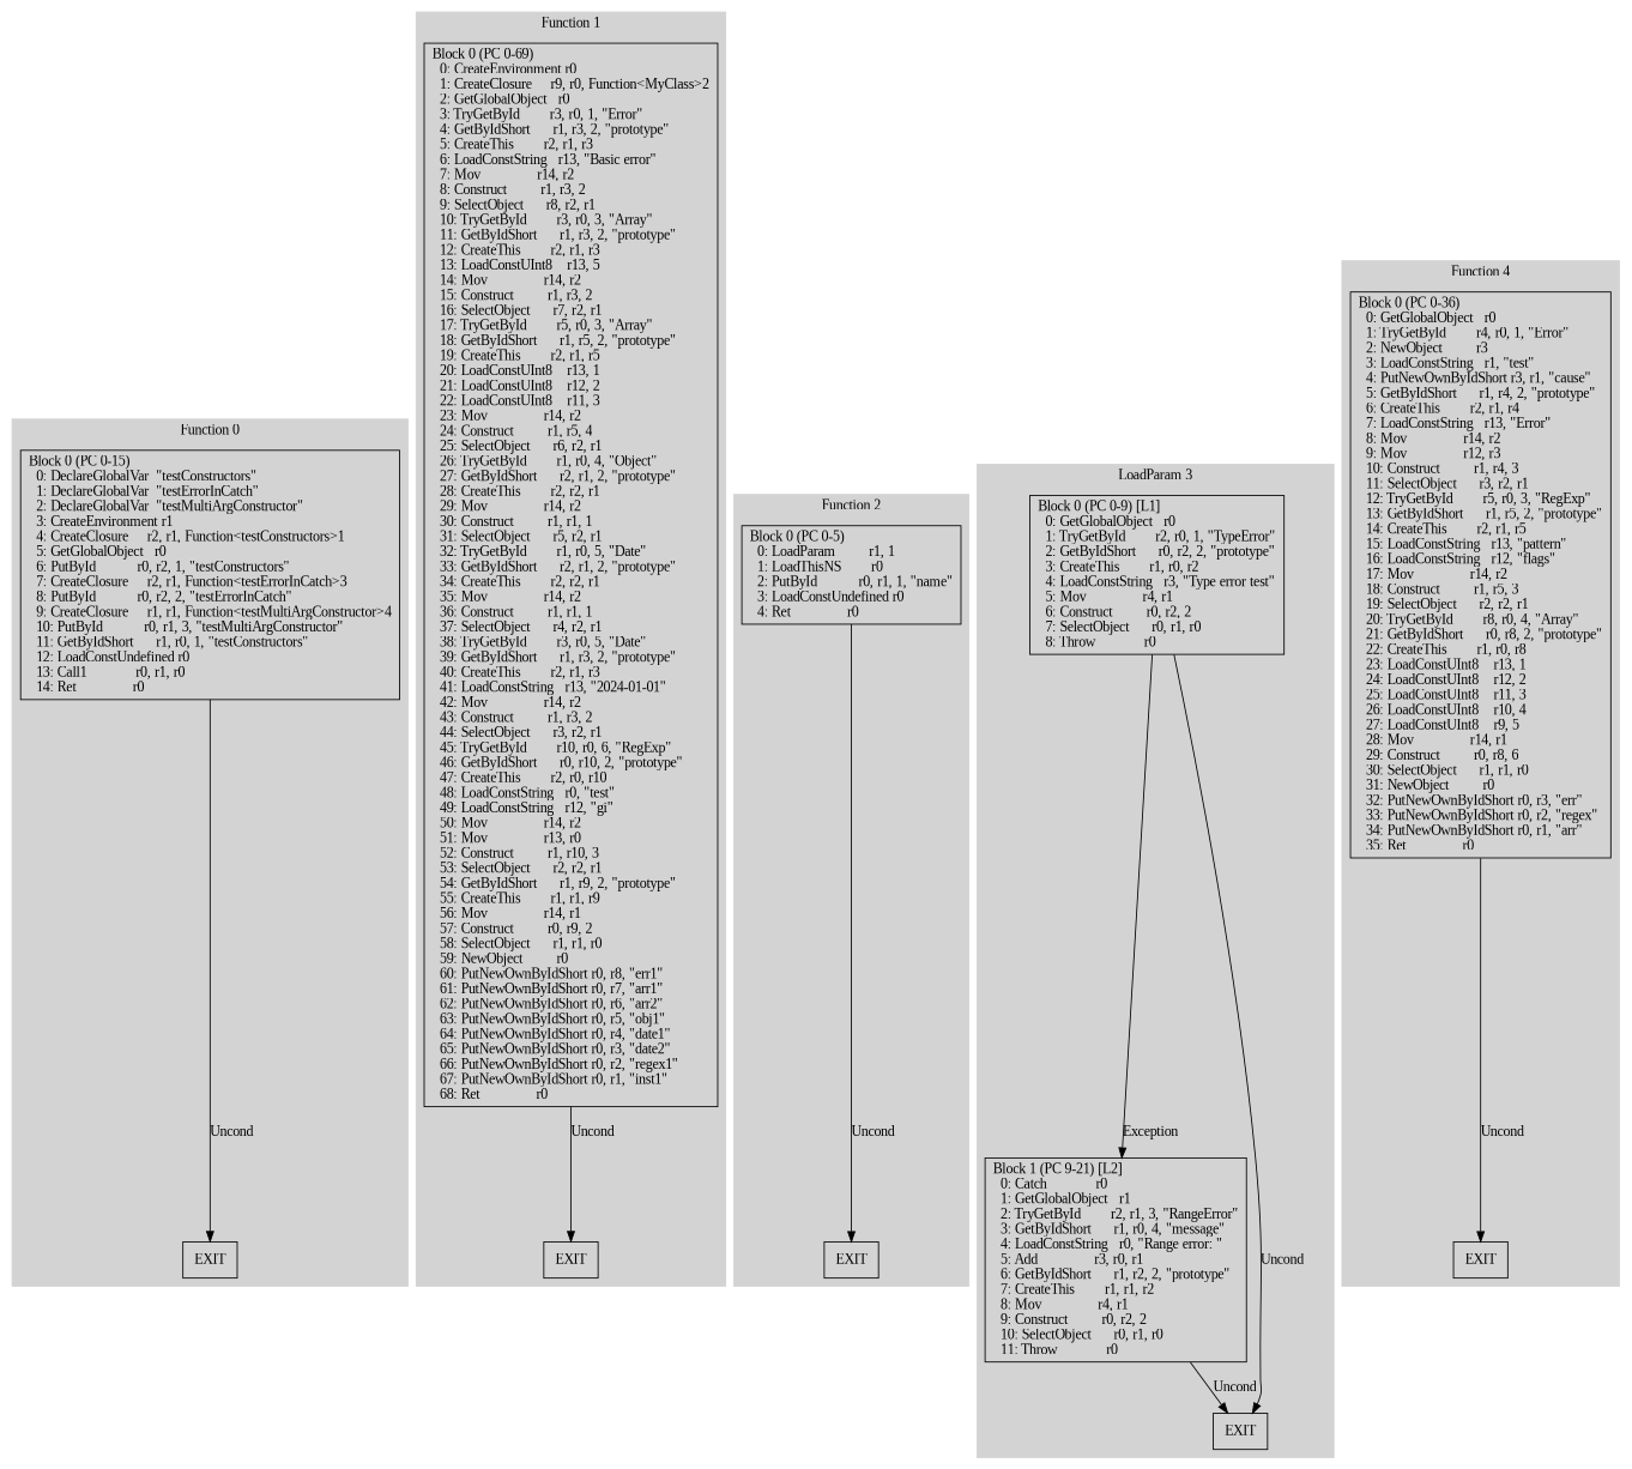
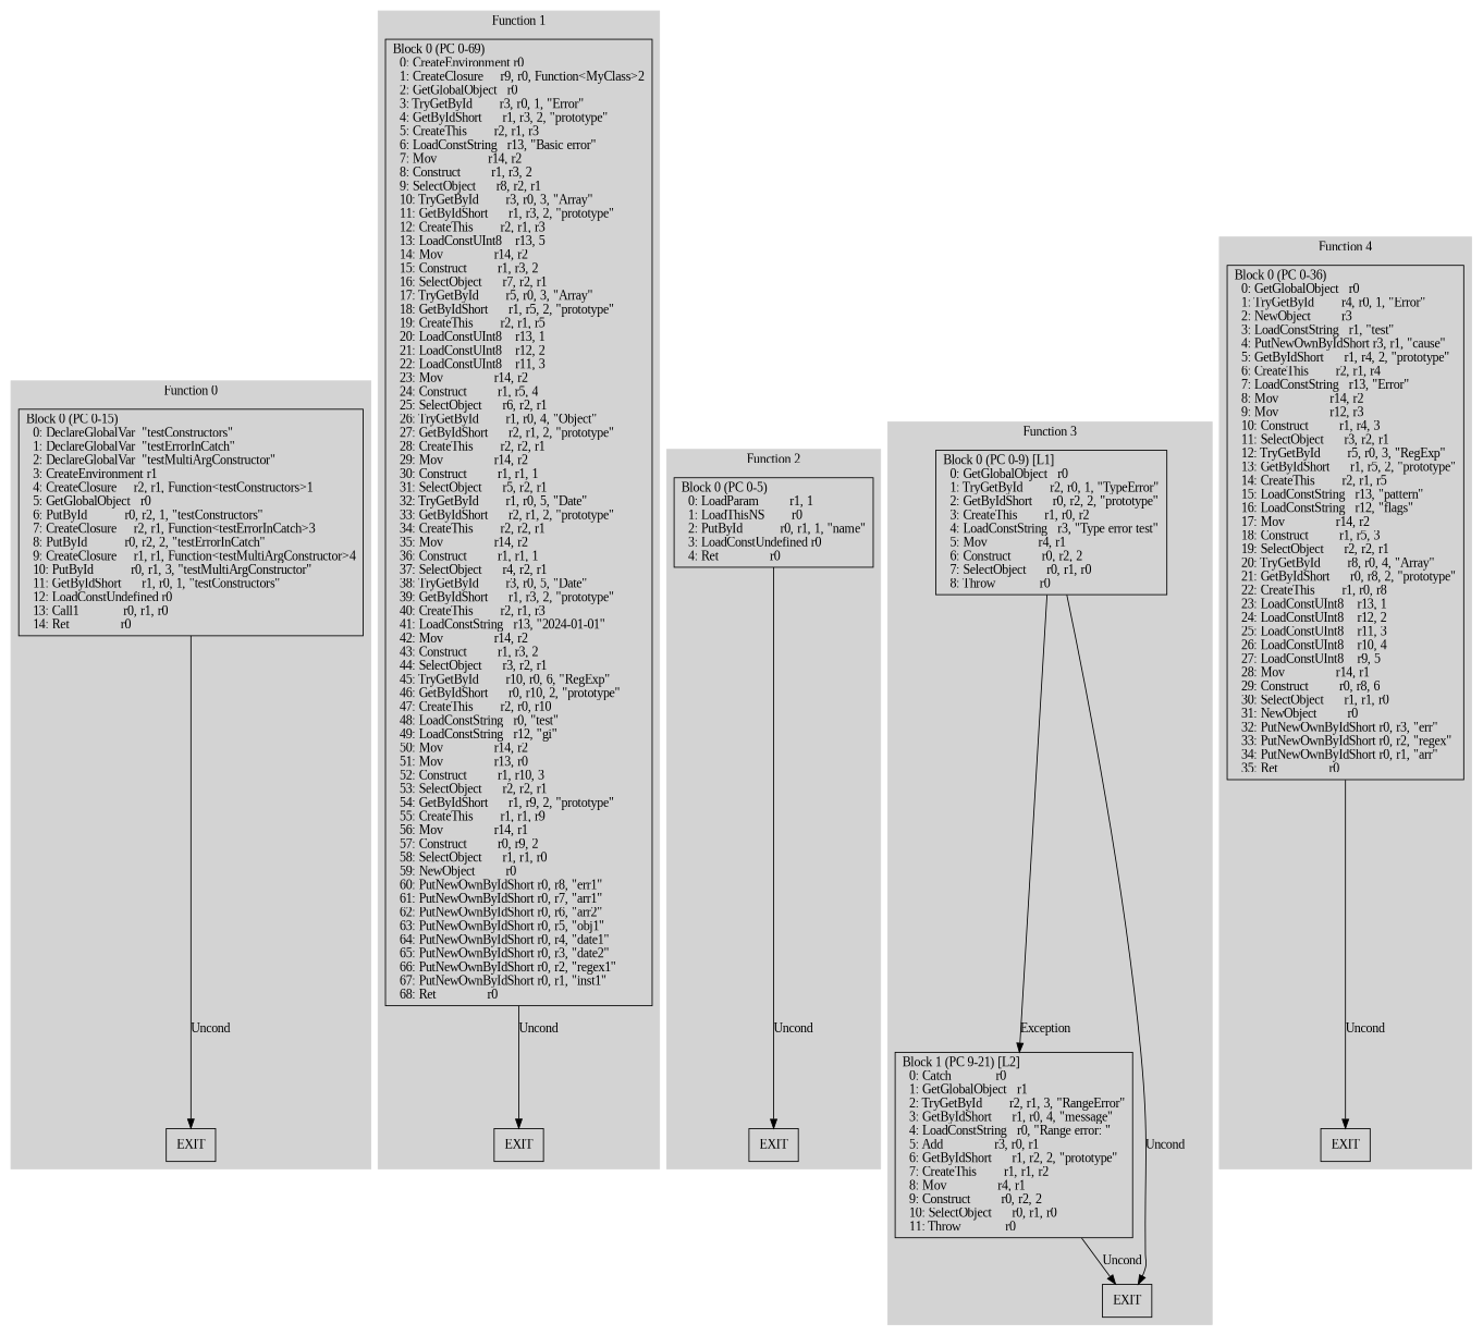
  digraph {
    rankdir=TB
    fontname="Liberation Serif"
    node [fontname="Liberation Serif" shape=box]
    edge [fontname="Liberation Serif"]
    n1 [label="Block 0 (PC 0-15)\l  0: DeclareGlobalVar  \"testConstructors\"\l  1: DeclareGlobalVar  \"testErrorInCatch\"\l  2: DeclareGlobalVar  \"testMultiArgConstructor\"\l  3: CreateEnvironment r1\l  4: CreateClosure     r2, r1, Function<testConstructors>1\l  5: GetGlobalObject   r0\l  6: PutById           r0, r2, 1, \"testConstructors\"\l  7: CreateClosure     r2, r1, Function<testErrorInCatch>3\l  8: PutById           r0, r2, 2, \"testErrorInCatch\"\l  9: CreateClosure     r1, r1, Function<testMultiArgConstructor>4\l  10: PutById           r0, r1, 3, \"testMultiArgConstructor\"\l  11: GetByIdShort      r1, r0, 1, \"testConstructors\"\l  12: LoadConstUndefined r0\l  13: Call1             r0, r1, r0\l  14: Ret               r0\l"]
    n2 [label=EXIT]
    n3 [label="Block 0 (PC 0-69)\l  0: CreateEnvironment r0\l  1: CreateClosure     r9, r0, Function<MyClass>2\l  2: GetGlobalObject   r0\l  3: TryGetById        r3, r0, 1, \"Error\"\l  4: GetByIdShort      r1, r3, 2, \"prototype\"\l  5: CreateThis        r2, r1, r3\l  6: LoadConstString   r13, \"Basic error\"\l  7: Mov               r14, r2\l  8: Construct         r1, r3, 2\l  9: SelectObject      r8, r2, r1\l  10: TryGetById        r3, r0, 3, \"Array\"\l  11: GetByIdShort      r1, r3, 2, \"prototype\"\l  12: CreateThis        r2, r1, r3\l  13: LoadConstUInt8    r13, 5\l  14: Mov               r14, r2\l  15: Construct         r1, r3, 2\l  16: SelectObject      r7, r2, r1\l  17: TryGetById        r5, r0, 3, \"Array\"\l  18: GetByIdShort      r1, r5, 2, \"prototype\"\l  19: CreateThis        r2, r1, r5\l  20: LoadConstUInt8    r13, 1\l  21: LoadConstUInt8    r12, 2\l  22: LoadConstUInt8    r11, 3\l  23: Mov               r14, r2\l  24: Construct         r1, r5, 4\l  25: SelectObject      r6, r2, r1\l  26: TryGetById        r1, r0, 4, \"Object\"\l  27: GetByIdShort      r2, r1, 2, \"prototype\"\l  28: CreateThis        r2, r2, r1\l  29: Mov               r14, r2\l  30: Construct         r1, r1, 1\l  31: SelectObject      r5, r2, r1\l  32: TryGetById        r1, r0, 5, \"Date\"\l  33: GetByIdShort      r2, r1, 2, \"prototype\"\l  34: CreateThis        r2, r2, r1\l  35: Mov               r14, r2\l  36: Construct         r1, r1, 1\l  37: SelectObject      r4, r2, r1\l  38: TryGetById        r3, r0, 5, \"Date\"\l  39: GetByIdShort      r1, r3, 2, \"prototype\"\l  40: CreateThis        r2, r1, r3\l  41: LoadConstString   r13, \"2024-01-01\"\l  42: Mov               r14, r2\l  43: Construct         r1, r3, 2\l  44: SelectObject      r3, r2, r1\l  45: TryGetById        r10, r0, 6, \"RegExp\"\l  46: GetByIdShort      r0, r10, 2, \"prototype\"\l  47: CreateThis        r2, r0, r10\l  48: LoadConstString   r0, \"test\"\l  49: LoadConstString   r12, \"gi\"\l  50: Mov               r14, r2\l  51: Mov               r13, r0\l  52: Construct         r1, r10, 3\l  53: SelectObject      r2, r2, r1\l  54: GetByIdShort      r1, r9, 2, \"prototype\"\l  55: CreateThis        r1, r1, r9\l  56: Mov               r14, r1\l  57: Construct         r0, r9, 2\l  58: SelectObject      r1, r1, r0\l  59: NewObject         r0\l  60: PutNewOwnByIdShort r0, r8, \"err1\"\l  61: PutNewOwnByIdShort r0, r7, \"arr1\"\l  62: PutNewOwnByIdShort r0, r6, \"arr2\"\l  63: PutNewOwnByIdShort r0, r5, \"obj1\"\l  64: PutNewOwnByIdShort r0, r4, \"date1\"\l  65: PutNewOwnByIdShort r0, r3, \"date2\"\l  66: PutNewOwnByIdShort r0, r2, \"regex1\"\l  67: PutNewOwnByIdShort r0, r1, \"inst1\"\l  68: Ret               r0\l"]
    n4 [label=EXIT]
    n5 [label="Block 0 (PC 0-5)\l  0: LoadParam         r1, 1\l  1: LoadThisNS        r0\l  2: PutById           r0, r1, 1, \"name\"\l  3: LoadConstUndefined r0\l  4: Ret               r0\l"]
    n6 [label=EXIT]
    n7 [label="Block 0 (PC 0-9) [L1]\l  0: GetGlobalObject   r0\l  1: TryGetById        r2, r0, 1, \"TypeError\"\l  2: GetByIdShort      r0, r2, 2, \"prototype\"\l  3: CreateThis        r1, r0, r2\l  4: LoadConstString   r3, \"Type error test\"\l  5: Mov               r4, r1\l  6: Construct         r0, r2, 2\l  7: SelectObject      r0, r1, r0\l  8: Throw             r0\l"]
    n8 [label="Block 1 (PC 9-21) [L2]\l  0: Catch             r0\l  1: GetGlobalObject   r1\l  2: TryGetById        r2, r1, 3, \"RangeError\"\l  3: GetByIdShort      r1, r0, 4, \"message\"\l  4: LoadConstString   r0, \"Range error: \"\l  5: Add               r3, r0, r1\l  6: GetByIdShort      r1, r2, 2, \"prototype\"\l  7: CreateThis        r1, r1, r2\l  8: Mov               r4, r1\l  9: Construct         r0, r2, 2\l  10: SelectObject      r0, r1, r0\l  11: Throw             r0\l"]
    n9 [label=EXIT]
    n10 [label="Block 0 (PC 0-36)\l  0: GetGlobalObject   r0\l  1: TryGetById        r4, r0, 1, \"Error\"\l  2: NewObject         r3\l  3: LoadConstString   r1, \"test\"\l  4: PutNewOwnByIdShort r3, r1, \"cause\"\l  5: GetByIdShort      r1, r4, 2, \"prototype\"\l  6: CreateThis        r2, r1, r4\l  7: LoadConstString   r13, \"Error\"\l  8: Mov               r14, r2\l  9: Mov               r12, r3\l  10: Construct         r1, r4, 3\l  11: SelectObject      r3, r2, r1\l  12: TryGetById        r5, r0, 3, \"RegExp\"\l  13: GetByIdShort      r1, r5, 2, \"prototype\"\l  14: CreateThis        r2, r1, r5\l  15: LoadConstString   r13, \"pattern\"\l  16: LoadConstString   r12, \"flags\"\l  17: Mov               r14, r2\l  18: Construct         r1, r5, 3\l  19: SelectObject      r2, r2, r1\l  20: TryGetById        r8, r0, 4, \"Array\"\l  21: GetByIdShort      r0, r8, 2, \"prototype\"\l  22: CreateThis        r1, r0, r8\l  23: LoadConstUInt8    r13, 1\l  24: LoadConstUInt8    r12, 2\l  25: LoadConstUInt8    r11, 3\l  26: LoadConstUInt8    r10, 4\l  27: LoadConstUInt8    r9, 5\l  28: Mov               r14, r1\l  29: Construct         r0, r8, 6\l  30: SelectObject      r1, r1, r0\l  31: NewObject         r0\l  32: PutNewOwnByIdShort r0, r3, \"err\"\l  33: PutNewOwnByIdShort r0, r2, \"regex\"\l  34: PutNewOwnByIdShort r0, r1, \"arr\"\l  35: Ret               r0\l"]
    n11 [label=EXIT]
    subgraph cluster_1 {
      color=lightgrey
      label="Function 0"
      style=filled
      n1
      n2
    }
    subgraph cluster_2 {
      color=lightgrey
      label="Function 1"
      style=filled
      n3
      n4
    }
    subgraph cluster_3 {
      color=lightgrey
      label="Function 2"
      style=filled
      n5
      n6
    }
    subgraph cluster_4 {
      color=lightgrey
-     label="LoadParam 3"
+     label="Function 3"
      style=filled
      n7
      n8
      n9
    }
    subgraph cluster_5 {
      color=lightgrey
      label="Function 4"
      style=filled
      n10
      n11
    }
    n1 -> n2 [label=Uncond]
    n3 -> n4 [label=Uncond]
    n5 -> n6 [label=Uncond]
    n7 -> n8 [label=Exception]
    n7 -> n9 [label=Uncond]
    n8 -> n9 [label=Uncond]
    n10 -> n11 [label=Uncond]
  }
